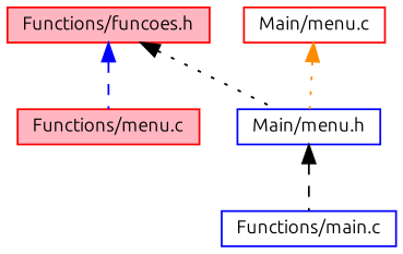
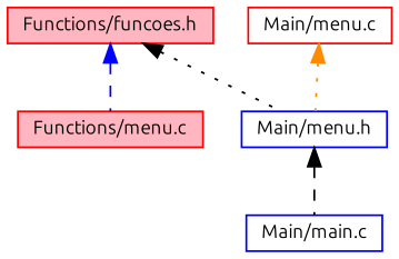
  digraph {
    fontname=Ubuntu
    node [color=red fillcolor=white fontname=Ubuntu fontsize=10 shape=box style=filled]
    edge [color=black dir=back fontname=Ubuntu fontsize=10 labelfontname=Helvetica labelfontsize=10 style=dashed]
    n1 [fillcolor=lightpink fontcolor=black height=0.2 label="Functions/funcoes.h" width=0.4]
    n2 [fillcolor=lightpink height=0.2 label="Functions/menu.c" width=0.4]
    n3 [color=blue height=0.2 label="Main/menu.h" width=0.4]
-   n4 [color=blue height=0.2 label="Functions/main.c" width=0.4]
+   n4 [color=blue height=0.2 label="Main/main.c" width=0.4]
    n5 [height=0.2 label="Main/menu.c" width=0.4]
    n1 -> n2 [color=blue]
    n1 -> n3 [style=dotted]
    n3 -> n4
    n5 -> n3 [color=darkorange style=dotted]
  }
